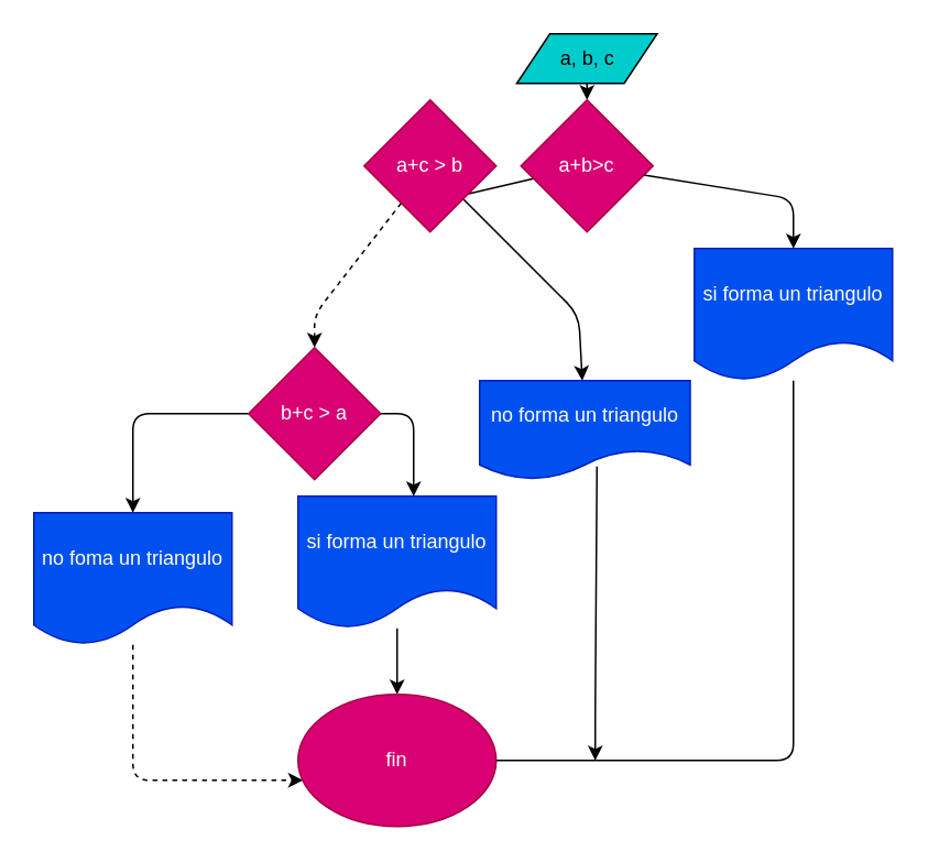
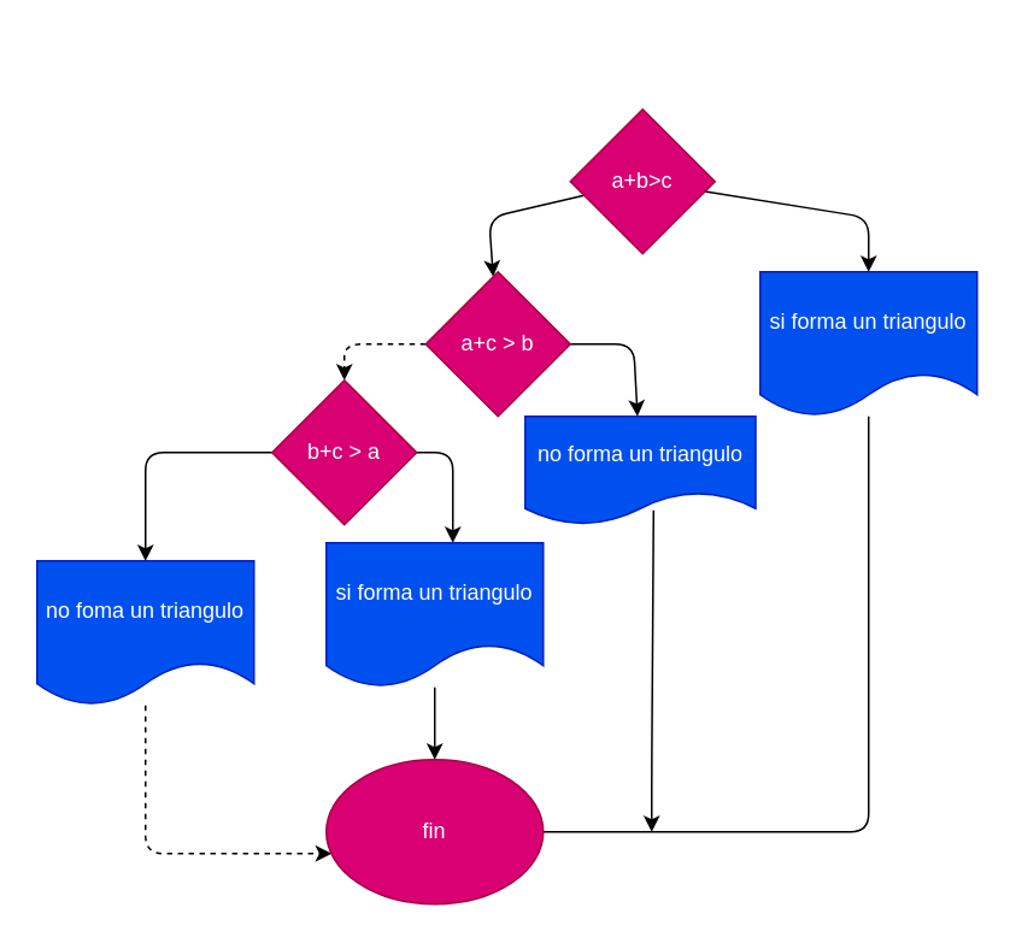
  <mxCell id="0" />
  <mxCell id="1" parent="0" />
- <mxCell id="2" value="" style="edgeStyle=none;html=1;" edge="1" parent="1" source="3" target="6"><mxGeometry relative="1" as="geometry" /></mxCell>
- <mxCell id="3" value="a, b, c" style="shape=parallelogram;perimeter=parallelogramPerimeter;whiteSpace=wrap;html=1;fixedSize=1;fillColor=#00CCCC;" parent="1" vertex="1"><mxGeometry x="312.5" y="20" width="85" height="30" as="geometry" /></mxCell>
  <mxCell id="4" value="" style="edgeStyle=none;html=1;" edge="1" parent="1" source="6" target="9"><mxGeometry relative="1" as="geometry"><Array as="points"><mxPoint x="270" y="120" /></Array></mxGeometry></mxCell>
  <mxCell id="5" value="" style="edgeStyle=none;html=1;" edge="1" parent="1" source="6" target="14"><mxGeometry relative="1" as="geometry"><Array as="points"><mxPoint x="480" y="120" /></Array></mxGeometry></mxCell>
  <mxCell id="6" value="a+b&amp;gt;c" style="rhombus;whiteSpace=wrap;html=1;fillColor=#d80073;fontColor=#ffffff;strokeColor=#A50040;" vertex="1" parent="1"><mxGeometry x="315" y="60" width="80" height="80" as="geometry" /></mxCell>
  <mxCell id="7" value="" style="edgeStyle=none;html=1;dashed=1;" edge="1" parent="1" source="9" target="12"><mxGeometry relative="1" as="geometry"><Array as="points"><mxPoint x="190" y="190" /></Array></mxGeometry></mxCell>
  <mxCell id="8" value="" style="edgeStyle=none;html=1;" edge="1" parent="1" source="9" target="20"><mxGeometry relative="1" as="geometry"><mxPoint x="350" y="260" as="targetPoint" /><Array as="points"><mxPoint x="350" y="190" /></Array></mxGeometry></mxCell>
- <mxCell id="9" value="a+c &amp;gt; b" style="rhombus;whiteSpace=wrap;html=1;fillColor=#d80073;strokeColor=#A50040;fontColor=#ffffff;" vertex="1" parent="1"><mxGeometry x="220" y="60" width="80" height="80" as="geometry" /></mxCell>
+ <mxCell id="9" value="a+c &amp;gt; b" style="rhombus;whiteSpace=wrap;html=1;fillColor=#d80073;strokeColor=#A50040;fontColor=#ffffff;" vertex="1" parent="1"><mxGeometry x="235" y="150" width="80" height="80" as="geometry" /></mxCell>
  <mxCell id="10" value="" style="edgeStyle=none;html=1;" edge="1" parent="1" source="12" target="16"><mxGeometry relative="1" as="geometry"><Array as="points"><mxPoint x="80" y="250" /></Array></mxGeometry></mxCell>
  <mxCell id="11" value="" style="edgeStyle=none;html=1;" edge="1" parent="1" source="12"><mxGeometry relative="1" as="geometry"><mxPoint x="250" y="300" as="targetPoint" /><Array as="points"><mxPoint x="250" y="250" /></Array></mxGeometry></mxCell>
  <mxCell id="12" value="b+c &amp;gt; a" style="rhombus;whiteSpace=wrap;html=1;fillColor=#d80073;strokeColor=#A50040;fontColor=#ffffff;" vertex="1" parent="1"><mxGeometry x="150" y="210" width="80" height="80" as="geometry" /></mxCell>
  <mxCell id="13" value="" style="edgeStyle=none;html=1;" edge="1" parent="1" source="14"><mxGeometry relative="1" as="geometry"><mxPoint x="190" y="460" as="targetPoint" /><Array as="points"><mxPoint x="480" y="460" /></Array></mxGeometry></mxCell>
  <mxCell id="14" value="si forma un triangulo" style="shape=document;whiteSpace=wrap;html=1;boundedLbl=1;fillColor=#0050ef;strokeColor=#001DBC;fontColor=#ffffff;" vertex="1" parent="1"><mxGeometry x="420" y="150" width="120" height="80" as="geometry" /></mxCell>
  <mxCell id="15" value="" style="edgeStyle=none;html=1;entryX=0.025;entryY=0.65;entryDx=0;entryDy=0;entryPerimeter=0;dashed=1;" edge="1" parent="1" source="16" target="21"><mxGeometry relative="1" as="geometry"><mxPoint x="80" y="390" as="sourcePoint" /><mxPoint x="110" y="480" as="targetPoint" /><Array as="points"><mxPoint x="80" y="472" /></Array></mxGeometry></mxCell>
  <mxCell id="16" value="no foma un triangulo" style="shape=document;whiteSpace=wrap;html=1;boundedLbl=1;fillColor=#0050ef;strokeColor=#001DBC;fontColor=#ffffff;" vertex="1" parent="1"><mxGeometry x="20" y="310" width="120" height="80" as="geometry" /></mxCell>
  <mxCell id="17" value="" style="edgeStyle=none;html=1;" edge="1" parent="1" source="18" target="21"><mxGeometry relative="1" as="geometry" /></mxCell>
  <mxCell id="18" value="si forma un triangulo" style="shape=document;whiteSpace=wrap;html=1;boundedLbl=1;fillColor=#0050ef;fontColor=#ffffff;strokeColor=#001DBC;" vertex="1" parent="1"><mxGeometry x="180" y="300" width="120" height="80" as="geometry" /></mxCell>
  <mxCell id="19" value="" style="edgeStyle=none;html=1;exitX=0.557;exitY=0.867;exitDx=0;exitDy=0;exitPerimeter=0;" edge="1" parent="1" source="20"><mxGeometry relative="1" as="geometry"><mxPoint x="360" y="460" as="targetPoint" /><Array as="points"><mxPoint x="360" y="430" /></Array></mxGeometry></mxCell>
  <mxCell id="20" value="no forma un triangulo" style="shape=document;whiteSpace=wrap;html=1;boundedLbl=1;fillColor=#0050ef;fontColor=#ffffff;strokeColor=#001DBC;" vertex="1" parent="1"><mxGeometry x="290" y="230" width="127.5" height="60" as="geometry" /></mxCell>
  <mxCell id="21" value="fin" style="ellipse;whiteSpace=wrap;html=1;fillColor=#d80073;fontColor=#ffffff;strokeColor=#A50040;" vertex="1" parent="1"><mxGeometry x="180" y="420" width="120" height="80" as="geometry" /></mxCell>
